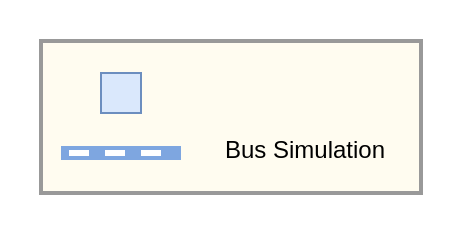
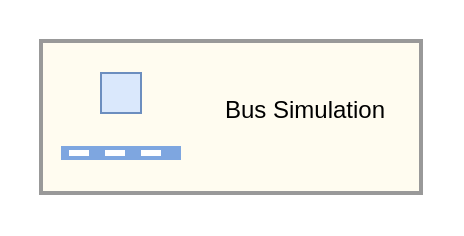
  <mxCell id="0" />
  <mxCell id="1" parent="0" />
  <mxCell id="2" value="" style="rounded=0;whiteSpace=wrap;html=1;fillColor=#FFFCF0;strokeWidth=2;perimeterSpacing=0;strokeColor=#999999;" parent="1" vertex="1"><mxGeometry x="20" y="20" width="190" height="76" as="geometry" /></mxCell>
  <mxCell id="3" value="" style="rounded=0;whiteSpace=wrap;html=1;fillColor=#dae8fc;strokeColor=#6c8ebf;" parent="1" vertex="1"><mxGeometry x="50" y="36" width="20" height="20" as="geometry" /></mxCell>
  <mxCell id="4" value="" style="endArrow=none;html=1;fontSize=20;fillColor=#b1ddf0;strokeColor=#7EA6E0;rounded=0;strokeWidth=7;movable=1;resizable=1;rotatable=1;deletable=1;editable=1;connectable=1;" parent="1" edge="1"><mxGeometry width="50" height="50" relative="1" as="geometry"><mxPoint x="90" y="76" as="sourcePoint" /><mxPoint x="30" y="76" as="targetPoint" /><Array as="points"><mxPoint x="40" y="76" /><mxPoint x="70" y="76" /></Array></mxGeometry></mxCell>
  <mxCell id="5" value="" style="endArrow=none;html=1;rounded=0;strokeColor=#FFFFFF;strokeWidth=3;fontSize=16;dashed=1;" parent="1" edge="1"><mxGeometry width="50" height="50" relative="1" as="geometry"><mxPoint x="80" y="76" as="sourcePoint" /><mxPoint x="80" y="76" as="targetPoint" /><Array as="points"><mxPoint x="30" y="76" /></Array></mxGeometry></mxCell>
- <mxCell id="6" value="&lt;div&gt;Bus Simulation&lt;/div&gt;" style="text;html=1;strokeColor=none;fillColor=none;align=center;verticalAlign=middle;whiteSpace=wrap;rounded=0;" vertex="1" parent="1"><mxGeometry x="105" y="60" width="95" height="30" as="geometry" /></mxCell>
+ <mxCell id="6" value="&lt;div&gt;Bus Simulation&lt;/div&gt;" style="text;html=1;strokeColor=none;fillColor=none;align=center;verticalAlign=middle;whiteSpace=wrap;rounded=0;" vertex="1" parent="1"><mxGeometry x="105" y="40" width="95" height="30" as="geometry" /></mxCell>
